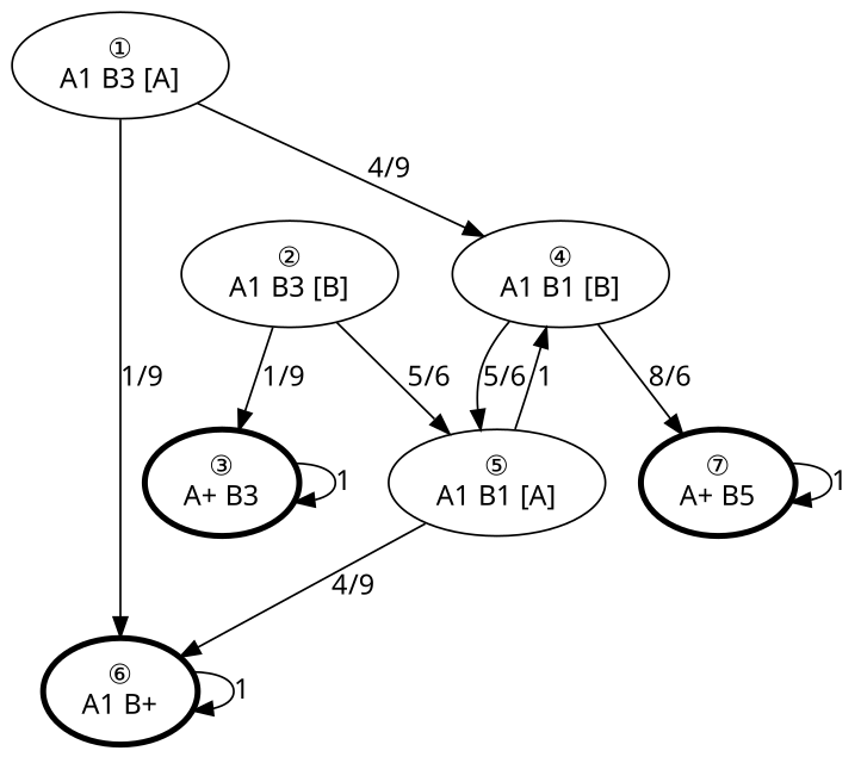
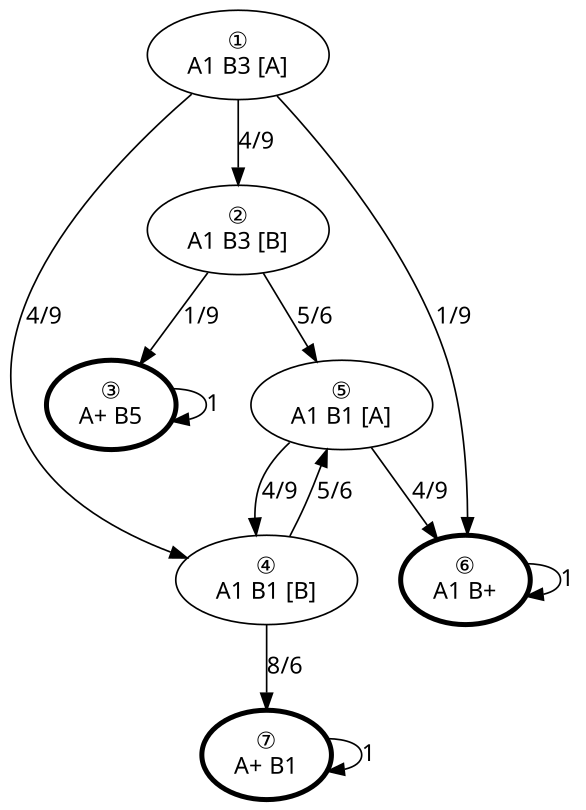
  digraph {
    node [fontname="Noto Sans"]
    edge [fontname="Noto Sans"]
    n1 [label="&#9312;\nA1 B3 [A]"]
    n2 [label="&#9313;\nA1 B3 [B]"]
    n3 [label="&#9315;\nA1 B1 [B]"]
    n4 [label="&#9317;\nA1 B+" penwidth=3]
-   n5 [label="&#9314;\nA+ B3" penwidth=3]
+   n5 [label="&#9314;\nA+ B5" penwidth=3]
    n6 [label="&#9316;\nA1 B1 [A]"]
-   n7 [label="&#9318;\nA+ B5" penwidth=3]
+   n7 [label="&#9318;\nA+ B1" penwidth=3]
+   n1 -> n2 [label="4/9"]
    n1 -> n3 [label="4/9"]
    n1 -> n4 [label="1/9"]
    n2 -> n5 [label="1/9"]
    n2 -> n6 [label="5/6"]
    n3 -> n6 [label="5/6"]
    n3 -> n7 [label="8/6"]
    n4 -> n4 [label=1]
    n5 -> n5 [label=1]
-   n6 -> n3 [label=1]
+   n6 -> n3 [label="4/9"]
    n6 -> n4 [label="4/9"]
    n7 -> n7 [label=1]
  }
